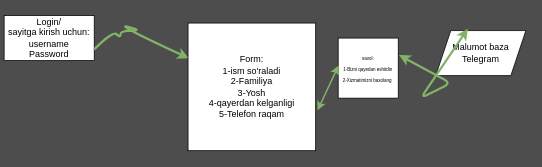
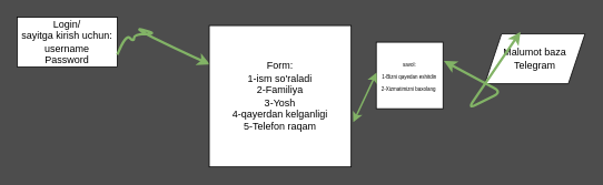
  <mxCell id="0" />
  <mxCell id="1" parent="0" />
- <mxCell id="2" value="Login/&lt;div&gt;sayitga kirish uchun:&lt;br&gt;username&lt;br&gt;Password&lt;/div&gt;" style="rounded=0;whiteSpace=wrap;html=1;" vertex="1" parent="1"><mxGeometry x="5" y="20" width="120" height="60" as="geometry" /></mxCell>
+ <mxCell id="2" value="Login/&lt;div&gt;sayitga kirish uchun:&lt;br&gt;username&lt;br&gt;Password&lt;/div&gt;" style="rounded=0;whiteSpace=wrap;html=1;" vertex="1" parent="1"><mxGeometry x="20" y="20" width="120" height="60" as="geometry" /></mxCell>
  <mxCell id="3" value="" style="curved=1;endArrow=classic;html=1;exitX=1;exitY=0.75;exitDx=0;exitDy=0;entryX=0.006;entryY=0.276;entryDx=0;entryDy=0;entryPerimeter=0;fillColor=#d5e8d4;strokeColor=#82b366;strokeWidth=3;" edge="1" parent="1" source="2" target="4"><mxGeometry width="50" height="50" relative="1" as="geometry"><mxPoint x="140" y="79.98" as="sourcePoint" /><mxPoint x="270" y="90" as="targetPoint" /><Array as="points"><mxPoint x="150" y="40" /><mxPoint x="160" y="50" /><mxPoint x="160" y="40" /><mxPoint x="190" y="40" /><mxPoint x="150" y="30" /></Array></mxGeometry></mxCell>
  <mxCell id="4" value="Form:&lt;br&gt;1-ism so'raladi&lt;br&gt;2-Familiya&lt;br&gt;3-Yosh&lt;br&gt;4-qayerdan kelganligi&lt;br&gt;5-Telefon raqam" style="whiteSpace=wrap;html=1;aspect=fixed;align=center;" vertex="1" parent="1"><mxGeometry x="250" y="30" width="170" height="170" as="geometry" /></mxCell>
  <mxCell id="5" value="Malumot baza&lt;br&gt;Telegram" style="shape=parallelogram;perimeter=parallelogramPerimeter;whiteSpace=wrap;html=1;fixedSize=1;" vertex="1" parent="1"><mxGeometry x="580" y="40" width="120" height="60" as="geometry" /></mxCell>
  <mxCell id="6" value="" style="endArrow=classic;startArrow=classic;html=1;entryX=0.356;entryY=-0.042;entryDx=0;entryDy=0;entryPerimeter=0;fillColor=#d5e8d4;strokeColor=#82b366;strokeWidth=3;exitX=1.013;exitY=0.282;exitDx=0;exitDy=0;exitPerimeter=0;" edge="1" parent="1" source="7" target="5"><mxGeometry width="50" height="50" relative="1" as="geometry"><mxPoint x="630" y="80" as="sourcePoint" /><mxPoint x="510" y="110" as="targetPoint" /><Array as="points"><mxPoint x="600" y="110" /><mxPoint x="560" y="130" /></Array></mxGeometry></mxCell>
  <mxCell id="7" value="&lt;font style=&quot;font-size: 6px;&quot;&gt;savol:&lt;/font&gt;&lt;div&gt;&lt;font style=&quot;font-size: 6px;&quot;&gt;1-Bizni qayedan eshitdin&lt;br&gt;2-Xizmatimizni baxolang&amp;nbsp;&lt;/font&gt;&lt;/div&gt;" style="whiteSpace=wrap;html=1;aspect=fixed;" vertex="1" parent="1"><mxGeometry x="450" y="50" width="80" height="80" as="geometry" /></mxCell>
  <mxCell id="8" value="" style="endArrow=classic;startArrow=classic;html=1;entryX=0.006;entryY=0.456;entryDx=0;entryDy=0;entryPerimeter=0;exitX=1.015;exitY=0.684;exitDx=0;exitDy=0;exitPerimeter=0;fillColor=#d5e8d4;strokeColor=#82b366;strokeWidth=2;" edge="1" parent="1" source="4" target="7"><mxGeometry width="100" height="100" relative="1" as="geometry"><mxPoint x="350" y="200" as="sourcePoint" /><mxPoint x="450" y="100" as="targetPoint" /></mxGeometry></mxCell>
